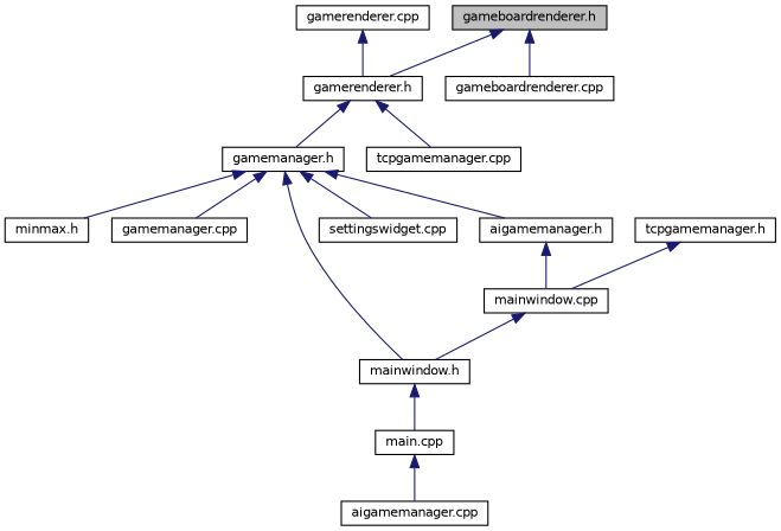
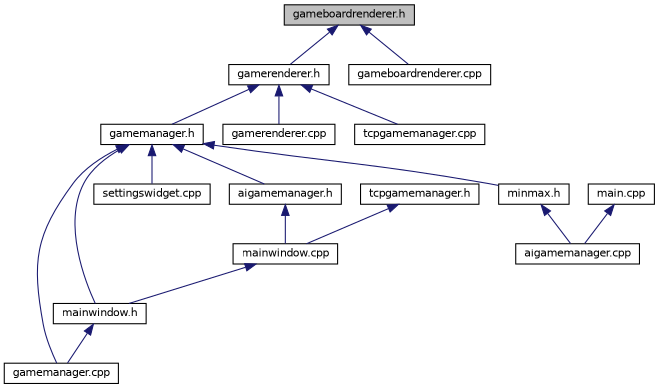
  digraph {
    node [color=black fillcolor=white fontname=Helvetica fontsize=10 shape=record style=filled]
    edge [color=midnightblue dir=back fontname=Helvetica fontsize=10 labelfontname=Helvetica labelfontsize=10 style=solid]
    n1 [fillcolor=grey75 fontcolor=black height=0.2 label="gameboardrenderer.h" width=0.4]
    n2 [height=0.2 label="gamerenderer.h" width=0.4]
    n3 [height=0.2 label="gameboardrenderer.cpp" width=0.4]
    n4 [height=0.2 label="gamemanager.h" width=0.4]
    n5 [height=0.2 label="gamerenderer.cpp" width=0.4]
    n6 [height=0.2 label="tcpgamemanager.cpp" width=0.4]
    n7 [height=0.2 label="aigamemanager.h" width=0.4]
    n8 [height=0.2 label="minmax.h" width=0.4]
    n9 [height=0.2 label="gamemanager.cpp" width=0.4]
    n10 [height=0.2 label="mainwindow.h" width=0.4]
    n11 [height=0.2 label="settingswidget.cpp" width=0.4]
    n12 [height=0.2 label="mainwindow.cpp" width=0.4]
    n13 [height=0.2 label="aigamemanager.cpp" width=0.4]
    n14 [height=0.2 label="main.cpp" width=0.4]
    n15 [height=0.2 label="tcpgamemanager.h" width=0.4]
    n1 -> n2
    n1 -> n3
    n2 -> n4
-   n5 -> n2
+   n2 -> n5
    n2 -> n6
    n4 -> n7
    n4 -> n8
    n4 -> n9
    n4 -> n10
    n4 -> n11
    n7 -> n12
-   n10 -> n14
+   n8 -> n13
+   n10 -> n9
    n12 -> n10
    n14 -> n13
    n15 -> n12
  }
